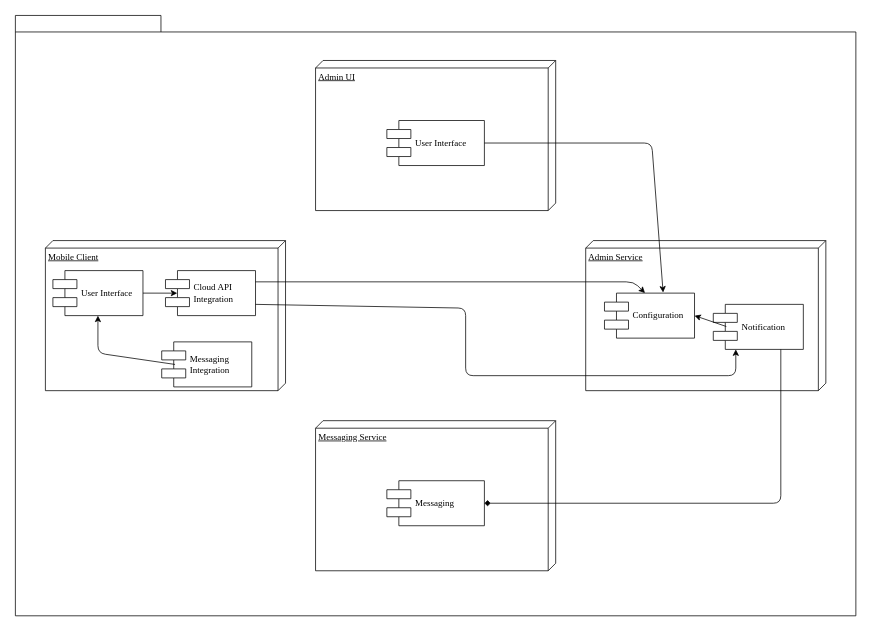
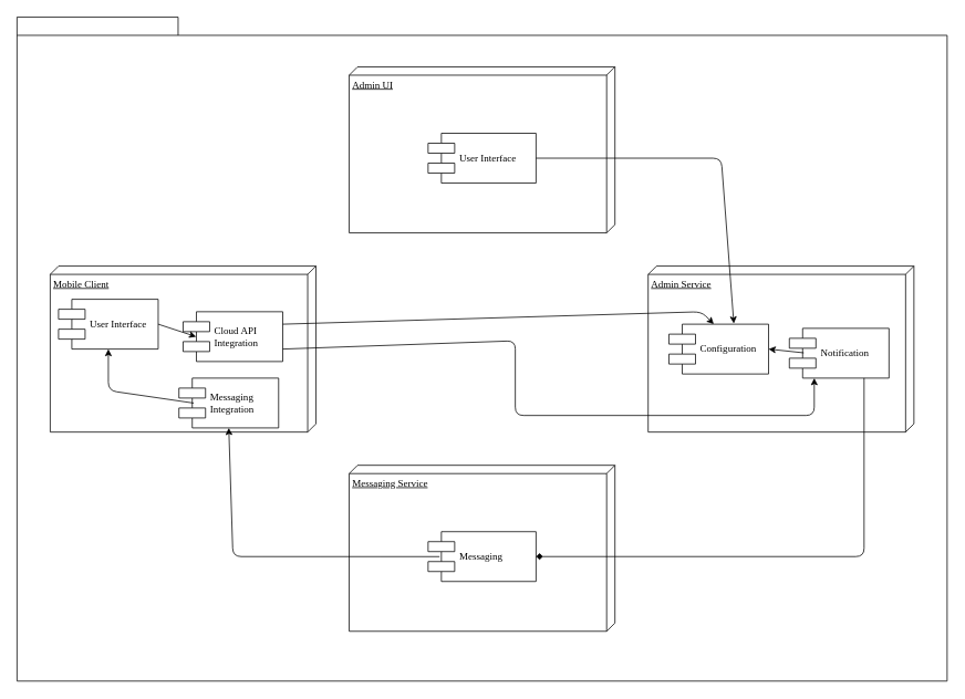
  <mxCell id="0" />
  <mxCell id="1" parent="0" />
  <mxCell id="2" value="" style="shape=folder;fontStyle=1;spacingTop=10;tabWidth=194;tabHeight=22;tabPosition=left;html=1;rounded=0;shadow=0;comic=0;labelBackgroundColor=none;strokeWidth=1;fillColor=none;fontFamily=Verdana;fontSize=10;align=center;" vertex="1" parent="1"><mxGeometry x="20" y="20" width="1120" height="800" as="geometry" /></mxCell>
  <mxCell id="3" value="Mobile Client" style="verticalAlign=top;align=left;spacingTop=8;spacingLeft=2;spacingRight=12;shape=cube;size=10;direction=south;fontStyle=4;html=1;rounded=0;shadow=0;comic=0;labelBackgroundColor=none;strokeWidth=1;fontFamily=Verdana;fontSize=12" parent="1" vertex="1"><mxGeometry x="60" y="320" width="320" height="200" as="geometry" /></mxCell>
  <mxCell id="4" value="Admin Service" style="verticalAlign=top;align=left;spacingTop=8;spacingLeft=2;spacingRight=12;shape=cube;size=10;direction=south;fontStyle=4;html=1;rounded=0;shadow=0;comic=0;labelBackgroundColor=none;strokeWidth=1;fontFamily=Verdana;fontSize=12" parent="1" vertex="1"><mxGeometry x="780" y="320" width="320" height="200" as="geometry" /></mxCell>
  <mxCell id="5" value="Messaging &lt;br&gt;Integration" style="shape=component;align=left;spacingLeft=36;rounded=0;shadow=0;comic=0;labelBackgroundColor=none;strokeWidth=1;fontFamily=Verdana;fontSize=12;html=1;" parent="1" vertex="1"><mxGeometry x="215" y="455" width="120" height="60" as="geometry" /></mxCell>
  <mxCell id="6" value="Admin UI" style="verticalAlign=top;align=left;spacingTop=8;spacingLeft=2;spacingRight=12;shape=cube;size=10;direction=south;fontStyle=4;html=1;rounded=0;shadow=0;comic=0;labelBackgroundColor=none;strokeWidth=1;fontFamily=Verdana;fontSize=12" vertex="1" parent="1"><mxGeometry x="420" y="80" width="320" height="200" as="geometry" /></mxCell>
  <mxCell id="7" value="Messaging Service" style="verticalAlign=top;align=left;spacingTop=8;spacingLeft=2;spacingRight=12;shape=cube;size=10;direction=south;fontStyle=4;html=1;rounded=0;shadow=0;comic=0;labelBackgroundColor=none;strokeWidth=1;fontFamily=Verdana;fontSize=12" vertex="1" parent="1"><mxGeometry x="420" y="560" width="320" height="200" as="geometry" /></mxCell>
  <mxCell id="8" value="Configuration" style="shape=component;align=left;spacingLeft=36;rounded=0;shadow=0;comic=0;labelBackgroundColor=none;strokeWidth=1;fontFamily=Verdana;fontSize=12;html=1;" vertex="1" parent="1"><mxGeometry x="805" y="390" width="120" height="60" as="geometry" /></mxCell>
- <mxCell id="9" value="Notification" style="shape=component;align=left;spacingLeft=36;rounded=0;shadow=0;comic=0;labelBackgroundColor=none;strokeWidth=1;fontFamily=Verdana;fontSize=12;html=1;" vertex="1" parent="1"><mxGeometry x="950" y="405" width="120" height="60" as="geometry" /></mxCell>
+ <mxCell id="9" value="Notification" style="shape=component;align=left;spacingLeft=36;rounded=0;shadow=0;comic=0;labelBackgroundColor=none;strokeWidth=1;fontFamily=Verdana;fontSize=12;html=1;" vertex="1" parent="1"><mxGeometry x="950" y="395" width="120" height="60" as="geometry" /></mxCell>
  <mxCell id="10" value="User Interface" style="shape=component;align=left;spacingLeft=36;rounded=0;shadow=0;comic=0;labelBackgroundColor=none;strokeWidth=1;fontFamily=Verdana;fontSize=12;html=1;" vertex="1" parent="1"><mxGeometry x="515" y="160" width="130" height="60" as="geometry" /></mxCell>
  <mxCell id="11" value="Messaging&amp;nbsp;" style="shape=component;align=left;spacingLeft=36;rounded=0;shadow=0;comic=0;labelBackgroundColor=none;strokeWidth=1;fontFamily=Verdana;fontSize=12;html=1;" vertex="1" parent="1"><mxGeometry x="515" y="640" width="130" height="60" as="geometry" /></mxCell>
- <mxCell id="12" value="Cloud API&lt;br&gt;Integration" style="shape=component;align=left;spacingLeft=36;rounded=0;shadow=0;comic=0;labelBackgroundColor=none;strokeWidth=1;fontFamily=Verdana;fontSize=12;html=1;" vertex="1" parent="1"><mxGeometry x="220" y="360" width="120" height="60" as="geometry" /></mxCell>
+ <mxCell id="12" value="Cloud API&lt;br&gt;Integration" style="shape=component;align=left;spacingLeft=36;rounded=0;shadow=0;comic=0;labelBackgroundColor=none;strokeWidth=1;fontFamily=Verdana;fontSize=12;html=1;" vertex="1" parent="1"><mxGeometry x="220" y="375" width="120" height="60" as="geometry" /></mxCell>
  <mxCell id="13" value="User Interface" style="shape=component;align=left;spacingLeft=36;rounded=0;shadow=0;comic=0;labelBackgroundColor=none;strokeWidth=1;fontFamily=Verdana;fontSize=12;html=1;" vertex="1" parent="1"><mxGeometry x="70" y="360" width="120" height="60" as="geometry" /></mxCell>
  <mxCell id="14" value="" style="endArrow=diamond;html=1;exitX=0.75;exitY=1;exitDx=0;exitDy=0;entryX=1;entryY=0.5;entryDx=0;entryDy=0;" edge="1" parent="1" source="9" target="11"><mxGeometry width="50" height="50" relative="1" as="geometry"><mxPoint x="910" y="650" as="sourcePoint" /><mxPoint x="960" y="600" as="targetPoint" /><Array as="points"><mxPoint x="1040" y="670" /></Array></mxGeometry></mxCell>
+ <mxCell id="15" value="" style="endArrow=classic;html=1;entryX=0.5;entryY=1;entryDx=0;entryDy=0;exitX=0.106;exitY=0.501;exitDx=0;exitDy=0;exitPerimeter=0;" edge="1" parent="1" source="11" target="5"><mxGeometry width="50" height="50" relative="1" as="geometry"><mxPoint x="160" y="720" as="sourcePoint" /><mxPoint x="210" y="670" as="targetPoint" /><Array as="points"><mxPoint x="280" y="670" /></Array></mxGeometry></mxCell>
  <mxCell id="16" value="" style="endArrow=classic;html=1;exitX=1;exitY=0.5;exitDx=0;exitDy=0;entryX=0.651;entryY=-0.014;entryDx=0;entryDy=0;entryPerimeter=0;" edge="1" parent="1" source="10" target="8"><mxGeometry width="50" height="50" relative="1" as="geometry"><mxPoint x="600" y="510" as="sourcePoint" /><mxPoint x="650" y="460" as="targetPoint" /><Array as="points"><mxPoint x="868" y="190" /></Array></mxGeometry></mxCell>
  <mxCell id="17" value="" style="endArrow=classic;html=1;exitX=1;exitY=0.25;exitDx=0;exitDy=0;entryX=0.45;entryY=-0.002;entryDx=0;entryDy=0;entryPerimeter=0;" edge="1" parent="1" source="12" target="8"><mxGeometry width="50" height="50" relative="1" as="geometry"><mxPoint x="440" y="410" as="sourcePoint" /><mxPoint x="490" y="360" as="targetPoint" /><Array as="points"><mxPoint x="844" y="375" /></Array></mxGeometry></mxCell>
  <mxCell id="18" value="" style="endArrow=classic;html=1;exitX=1;exitY=0.75;exitDx=0;exitDy=0;entryX=0.25;entryY=1;entryDx=0;entryDy=0;" edge="1" parent="1" source="12" target="9"><mxGeometry width="50" height="50" relative="1" as="geometry"><mxPoint x="600" y="510" as="sourcePoint" /><mxPoint x="650" y="460" as="targetPoint" /><Array as="points"><mxPoint x="620" y="410" /><mxPoint x="620" y="500" /><mxPoint x="980" y="500" /></Array></mxGeometry></mxCell>
  <mxCell id="19" value="" style="endArrow=classic;html=1;entryX=1;entryY=0.5;entryDx=0;entryDy=0;exitX=0.145;exitY=0.492;exitDx=0;exitDy=0;exitPerimeter=0;" edge="1" parent="1" source="9" target="8"><mxGeometry width="50" height="50" relative="1" as="geometry"><mxPoint x="950" y="425" as="sourcePoint" /><mxPoint x="930" y="415" as="targetPoint" /></mxGeometry></mxCell>
  <mxCell id="20" value="" style="endArrow=classic;html=1;entryX=0.5;entryY=1;entryDx=0;entryDy=0;exitX=0.148;exitY=0.501;exitDx=0;exitDy=0;exitPerimeter=0;" edge="1" parent="1" source="5" target="13"><mxGeometry width="50" height="50" relative="1" as="geometry"><mxPoint x="240" y="440" as="sourcePoint" /><mxPoint x="200" y="430" as="targetPoint" /><Array as="points"><mxPoint x="130" y="470" /></Array></mxGeometry></mxCell>
  <mxCell id="21" value="" style="endArrow=classic;html=1;entryX=0.131;entryY=0.501;entryDx=0;entryDy=0;entryPerimeter=0;exitX=1;exitY=0.5;exitDx=0;exitDy=0;" edge="1" parent="1" source="13" target="12"><mxGeometry width="50" height="50" relative="1" as="geometry"><mxPoint x="-80" y="450" as="sourcePoint" /><mxPoint x="-120" y="440" as="targetPoint" /></mxGeometry></mxCell>
